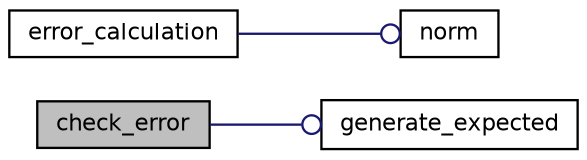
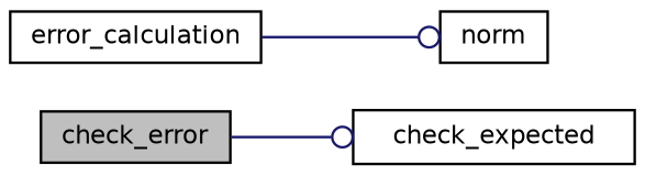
  digraph {
    rankdir=LR
    node [color=black fillcolor=white fontname=Helvetica fontsize=10 shape=record style=filled]
    edge [arrowhead=odot color=midnightblue fontname=Helvetica fontsize=10 labelfontname=Helvetica labelfontsize=10 style=solid]
    n1 [fillcolor=grey75 fontcolor=black height=0.2 label=check_error width=0.4]
-   n2 [height=0.2 label=generate_expected width=0.4]
+   n2 [height=0.2 label=check_expected width=0.4]
    n3 [height=0.2 label=error_calculation width=0.4]
    n4 [height=0.2 label=norm width=0.4]
    n1 -> n2
    n3 -> n4
  }
